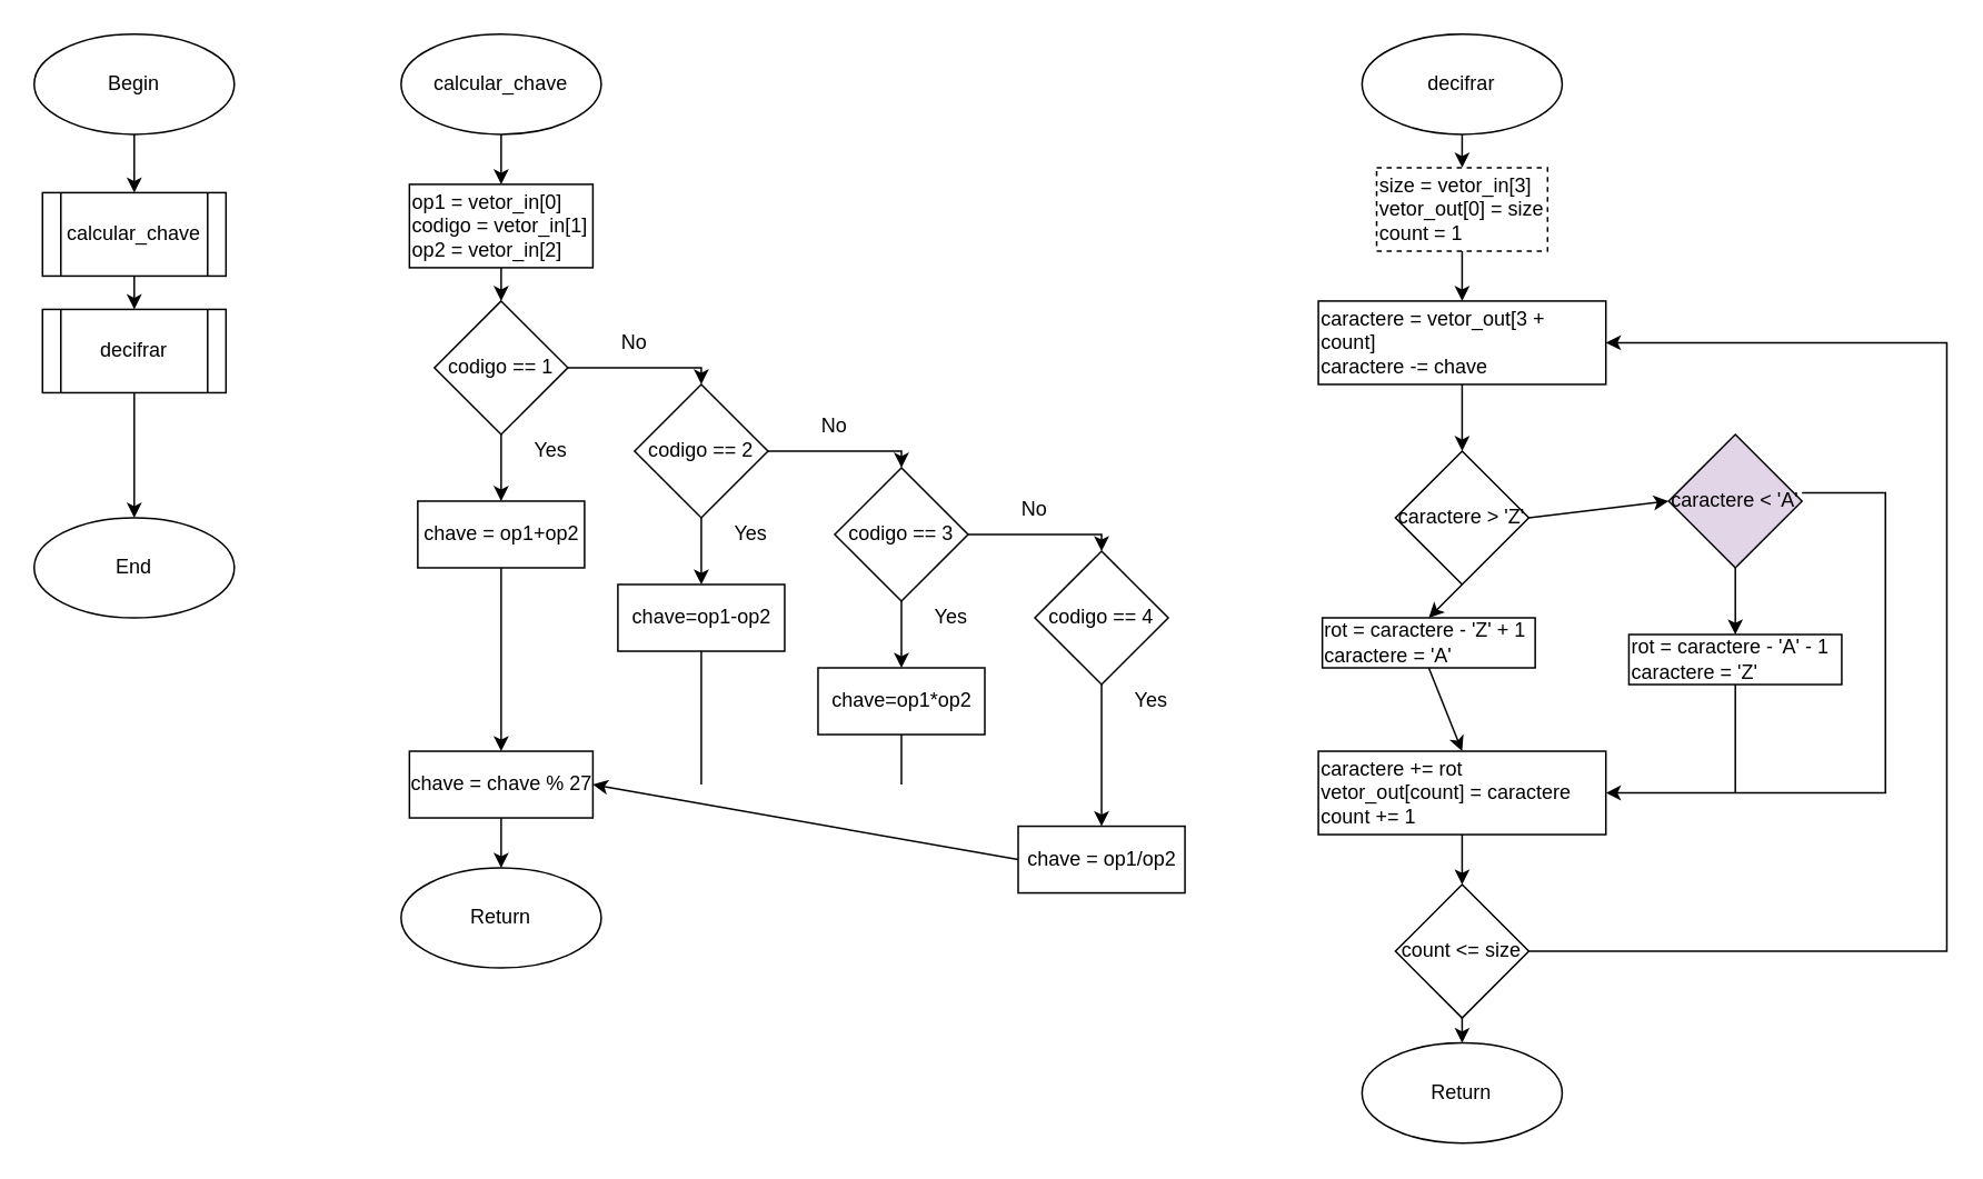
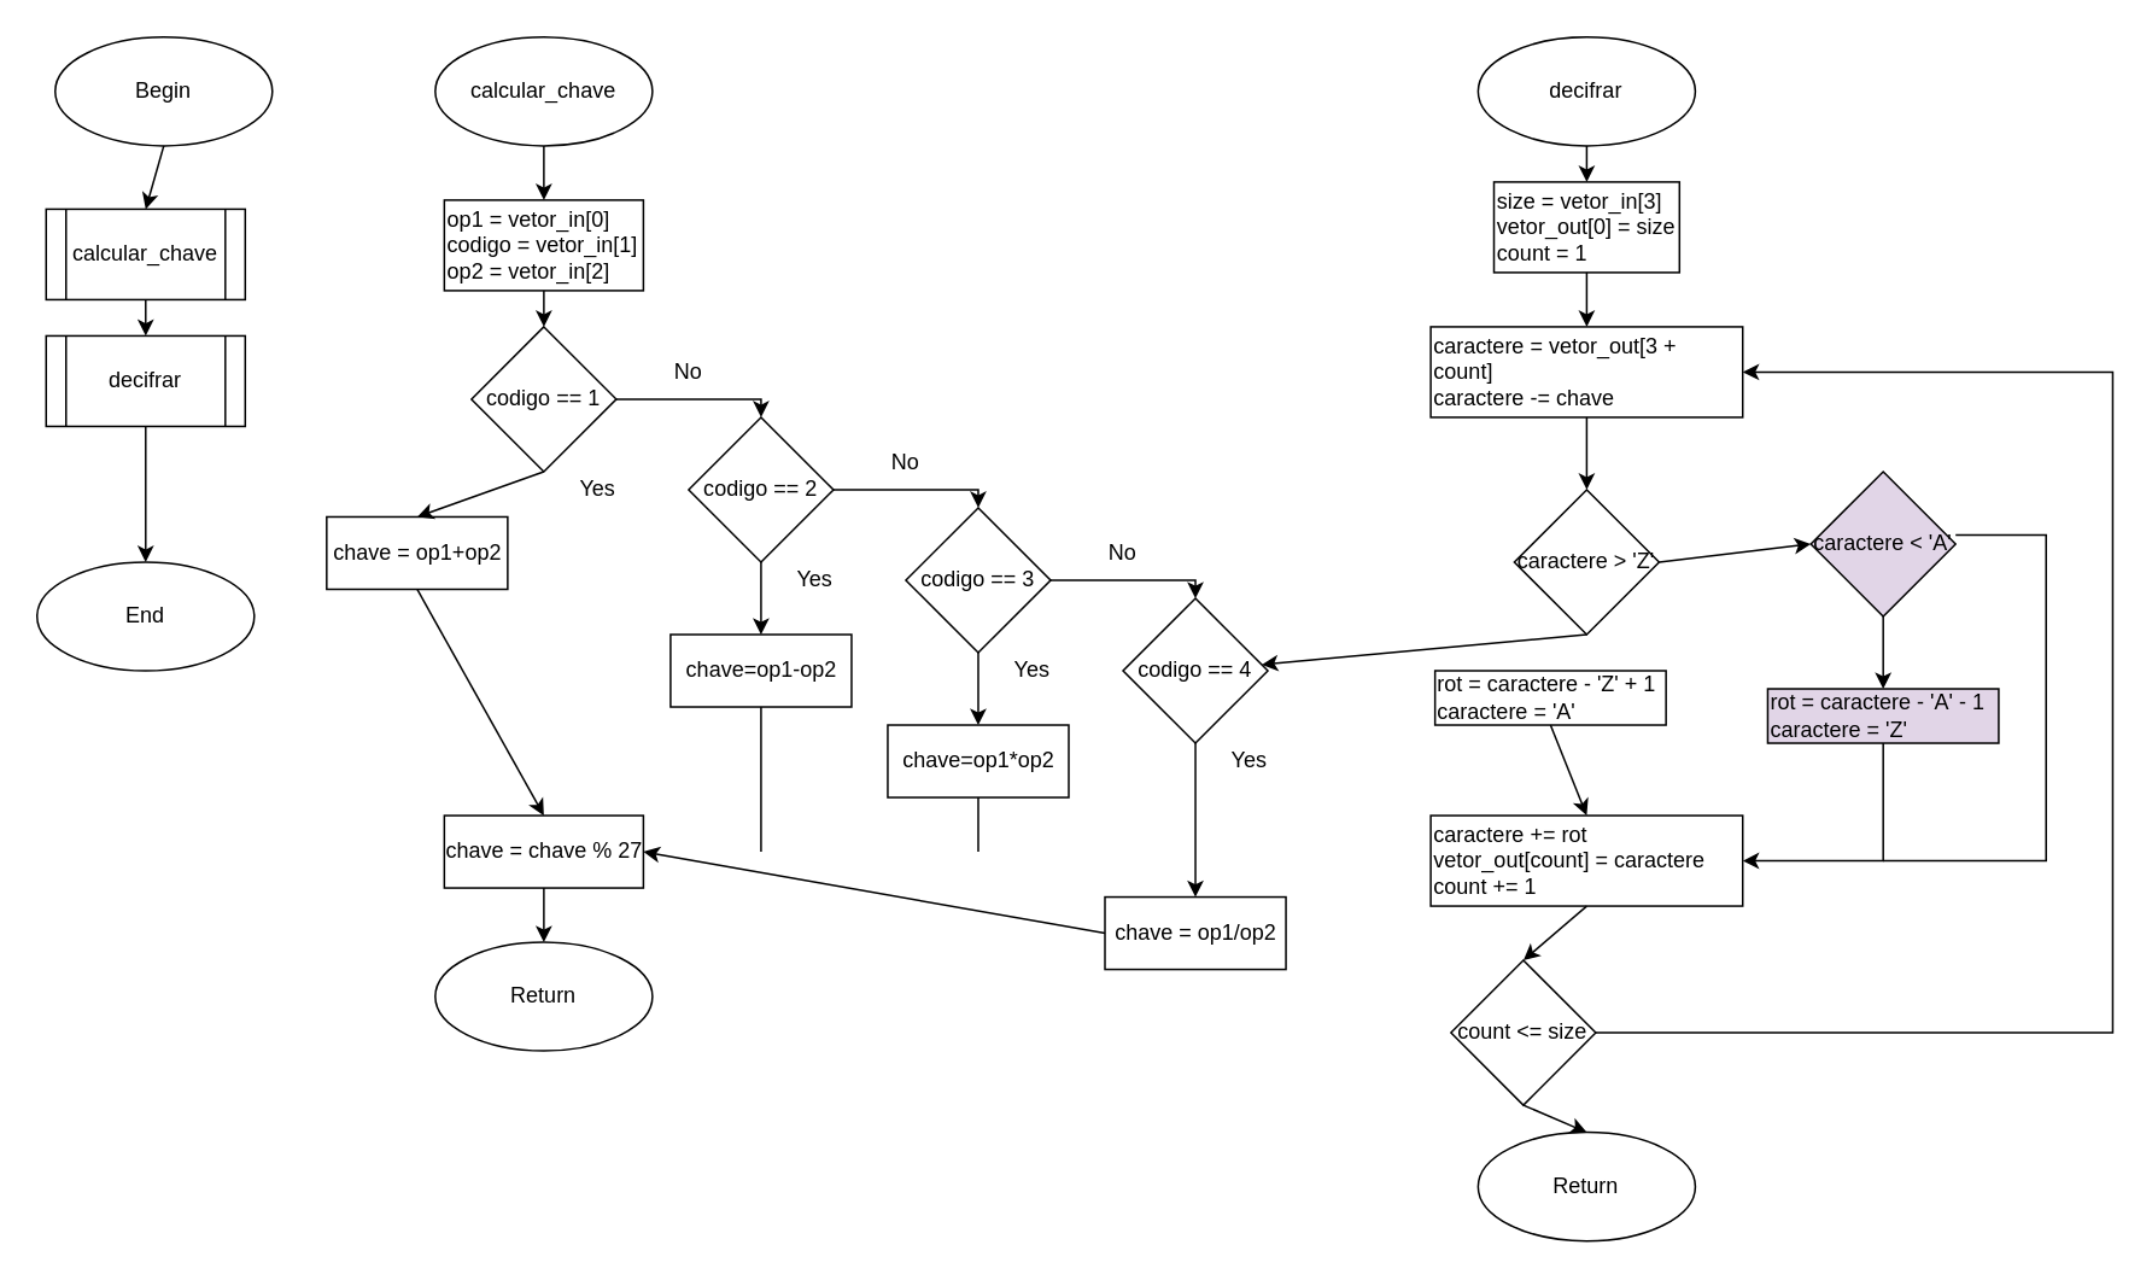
  <mxCell id="0" />
  <mxCell id="1" parent="0" />
- <mxCell id="2" value="Begin" style="ellipse;whiteSpace=wrap;html=1;" parent="1" vertex="1"><mxGeometry x="20" y="20" width="120" height="60" as="geometry" /></mxCell>
+ <mxCell id="2" value="Begin" style="ellipse;whiteSpace=wrap;html=1;" parent="1" vertex="1"><mxGeometry x="30" y="20" width="120" height="60" as="geometry" /></mxCell>
  <mxCell id="3" value="decifrar" style="shape=process;whiteSpace=wrap;html=1;backgroundOutline=1;" parent="1" vertex="1"><mxGeometry x="25" y="185" width="110" height="50" as="geometry" /></mxCell>
  <mxCell id="4" value="End" style="ellipse;whiteSpace=wrap;html=1;" parent="1" vertex="1"><mxGeometry x="20" y="310" width="120" height="60" as="geometry" /></mxCell>
  <mxCell id="5" value="" style="endArrow=classic;html=1;rounded=0;entryX=0.5;entryY=0;entryDx=0;entryDy=0;exitX=0.5;exitY=1;exitDx=0;exitDy=0;" parent="1" source="3" target="4" edge="1"><mxGeometry width="50" height="50" relative="1" as="geometry"><mxPoint x="240" y="190" as="sourcePoint" /><mxPoint x="290" y="140" as="targetPoint" /></mxGeometry></mxCell>
  <mxCell id="6" value="decifrar" style="ellipse;whiteSpace=wrap;html=1;" parent="1" vertex="1"><mxGeometry x="816.19" y="20" width="120" height="60" as="geometry" /></mxCell>
- <mxCell id="7" value="&lt;div&gt;size = vetor_in[3]&lt;/div&gt;&lt;div&gt;vetor_out[0] = size&lt;/div&gt;&lt;div&gt;count = 1&lt;/div&gt;" style="rounded=0;html=1;align=left;dashed=1;" parent="1" vertex="1"><mxGeometry x="824.94" y="100" width="102.5" height="50" as="geometry" /></mxCell>
+ <mxCell id="7" value="&lt;div&gt;size = vetor_in[3]&lt;/div&gt;&lt;div&gt;vetor_out[0] = size&lt;/div&gt;&lt;div&gt;count = 1&lt;/div&gt;" style="rounded=0;html=1;align=left;" parent="1" vertex="1"><mxGeometry x="824.94" y="100" width="102.5" height="50" as="geometry" /></mxCell>
  <mxCell id="8" value="&lt;div&gt;op1 = vetor_in[0]&lt;/div&gt;&lt;div&gt;codigo = vetor_in[1]&lt;/div&gt;&lt;div&gt;op2 = vetor_in[2]&lt;/div&gt;" style="rounded=0;whiteSpace=wrap;html=1;align=left;" parent="1" vertex="1"><mxGeometry x="245" y="110" width="110" height="50" as="geometry" /></mxCell>
  <mxCell id="9" value="&lt;div&gt;caractere = vetor_out[3 + count]&lt;/div&gt;&lt;div&gt;caractere -= chave&lt;/div&gt;" style="rounded=0;whiteSpace=wrap;html=1;align=left;" parent="1" vertex="1"><mxGeometry x="790" y="180" width="172.38" height="50" as="geometry" /></mxCell>
- <mxCell id="10" value="count &amp;lt;= size" style="rhombus;whiteSpace=wrap;html=1;" parent="1" vertex="1"><mxGeometry x="836.19" y="530" width="80" height="80" as="geometry" /></mxCell>
+ <mxCell id="10" value="count &amp;lt;= size" style="rhombus;whiteSpace=wrap;html=1;" parent="1" vertex="1"><mxGeometry x="801.19" y="530" width="80" height="80" as="geometry" /></mxCell>
  <mxCell id="11" value="" style="endArrow=classic;html=1;rounded=0;exitX=0.5;exitY=1;exitDx=0;exitDy=0;entryX=0.5;entryY=0;entryDx=0;entryDy=0;" parent="1" source="6" target="7" edge="1"><mxGeometry width="50" height="50" relative="1" as="geometry"><mxPoint x="776.19" y="230" as="sourcePoint" /><mxPoint x="826.19" y="180" as="targetPoint" /></mxGeometry></mxCell>
  <mxCell id="12" value="" style="endArrow=classic;html=1;rounded=0;exitX=0.5;exitY=1;exitDx=0;exitDy=0;entryX=0.5;entryY=0;entryDx=0;entryDy=0;" parent="1" source="7" target="9" edge="1"><mxGeometry width="50" height="50" relative="1" as="geometry"><mxPoint x="776.19" y="230" as="sourcePoint" /><mxPoint x="876.19" y="210" as="targetPoint" /></mxGeometry></mxCell>
  <mxCell id="13" value="&lt;div&gt;Return&lt;/div&gt;" style="ellipse;whiteSpace=wrap;html=1;" parent="1" vertex="1"><mxGeometry x="816.19" y="625" width="120" height="60" as="geometry" /></mxCell>
  <mxCell id="14" value="" style="endArrow=classic;html=1;rounded=0;exitX=0.5;exitY=1;exitDx=0;exitDy=0;entryX=0.5;entryY=0;entryDx=0;entryDy=0;" parent="1" source="10" target="13" edge="1"><mxGeometry width="50" height="50" relative="1" as="geometry"><mxPoint x="776.19" y="495" as="sourcePoint" /><mxPoint x="826.19" y="445" as="targetPoint" /></mxGeometry></mxCell>
  <mxCell id="15" value="calcular_chave" style="ellipse;whiteSpace=wrap;html=1;" parent="1" vertex="1"><mxGeometry x="240" y="20" width="120" height="60" as="geometry" /></mxCell>
  <mxCell id="16" value="codigo == 1" style="rhombus;whiteSpace=wrap;html=1;" parent="1" vertex="1"><mxGeometry x="260" y="180" width="80" height="80" as="geometry" /></mxCell>
  <mxCell id="17" value="codigo == 2" style="rhombus;whiteSpace=wrap;html=1;" parent="1" vertex="1"><mxGeometry x="380" y="230" width="80" height="80" as="geometry" /></mxCell>
  <mxCell id="18" value="codigo == 3" style="rhombus;whiteSpace=wrap;html=1;" parent="1" vertex="1"><mxGeometry x="500" y="280" width="80" height="80" as="geometry" /></mxCell>
  <mxCell id="19" value="codigo == 4" style="rhombus;whiteSpace=wrap;html=1;" parent="1" vertex="1"><mxGeometry x="620" y="330" width="80" height="80" as="geometry" /></mxCell>
  <mxCell id="20" value="" style="endArrow=classic;html=1;rounded=0;exitX=1;exitY=0.5;exitDx=0;exitDy=0;entryX=0.5;entryY=0;entryDx=0;entryDy=0;" parent="1" source="16" target="17" edge="1"><mxGeometry width="50" height="50" relative="1" as="geometry"><mxPoint x="460" y="480" as="sourcePoint" /><mxPoint x="510" y="430" as="targetPoint" /><Array as="points"><mxPoint x="420" y="220" /></Array></mxGeometry></mxCell>
  <mxCell id="21" value="" style="endArrow=classic;html=1;rounded=0;exitX=1;exitY=0.5;exitDx=0;exitDy=0;entryX=0.5;entryY=0;entryDx=0;entryDy=0;" parent="1" source="17" target="18" edge="1"><mxGeometry width="50" height="50" relative="1" as="geometry"><mxPoint x="460" y="480" as="sourcePoint" /><mxPoint x="510" y="430" as="targetPoint" /><Array as="points"><mxPoint x="540" y="270" /></Array></mxGeometry></mxCell>
  <mxCell id="22" value="" style="endArrow=classic;html=1;rounded=0;exitX=1;exitY=0.5;exitDx=0;exitDy=0;entryX=0.5;entryY=0;entryDx=0;entryDy=0;" parent="1" source="18" target="19" edge="1"><mxGeometry width="50" height="50" relative="1" as="geometry"><mxPoint x="460" y="480" as="sourcePoint" /><mxPoint x="510" y="430" as="targetPoint" /><Array as="points"><mxPoint x="660" y="320" /></Array></mxGeometry></mxCell>
- <mxCell id="23" value="chave = op1+op2" style="rounded=0;html=1;" parent="1" vertex="1"><mxGeometry x="250" y="300" width="100" height="40" as="geometry" /></mxCell>
+ <mxCell id="23" value="chave = op1+op2" style="rounded=0;html=1;" parent="1" vertex="1"><mxGeometry x="180" y="285" width="100" height="40" as="geometry" /></mxCell>
  <mxCell id="24" value="" style="endArrow=classic;html=1;rounded=0;exitX=0.5;exitY=1;exitDx=0;exitDy=0;entryX=0.5;entryY=0;entryDx=0;entryDy=0;" parent="1" source="16" target="23" edge="1"><mxGeometry width="50" height="50" relative="1" as="geometry"><mxPoint x="460" y="420" as="sourcePoint" /><mxPoint x="510" y="370" as="targetPoint" /></mxGeometry></mxCell>
  <mxCell id="25" value="" style="endArrow=classic;html=1;rounded=0;exitX=0.5;exitY=1;exitDx=0;exitDy=0;entryX=0.5;entryY=0;entryDx=0;entryDy=0;" parent="1" source="17" target="28" edge="1"><mxGeometry width="50" height="50" relative="1" as="geometry"><mxPoint x="460" y="420" as="sourcePoint" /><mxPoint x="420" y="350" as="targetPoint" /></mxGeometry></mxCell>
  <mxCell id="26" value="" style="endArrow=classic;html=1;rounded=0;exitX=0.5;exitY=1;exitDx=0;exitDy=0;entryX=0.5;entryY=0;entryDx=0;entryDy=0;" parent="1" source="18" target="29" edge="1"><mxGeometry width="50" height="50" relative="1" as="geometry"><mxPoint x="460" y="420" as="sourcePoint" /><mxPoint x="540" y="400" as="targetPoint" /></mxGeometry></mxCell>
  <mxCell id="27" value="" style="endArrow=classic;html=1;rounded=0;exitX=0.5;exitY=1;exitDx=0;exitDy=0;entryX=0.5;entryY=0;entryDx=0;entryDy=0;" parent="1" source="19" target="30" edge="1"><mxGeometry width="50" height="50" relative="1" as="geometry"><mxPoint x="460" y="420" as="sourcePoint" /><mxPoint x="680" y="440" as="targetPoint" /></mxGeometry></mxCell>
  <mxCell id="28" value="chave=op1-op2" style="rounded=0;html=1;" parent="1" vertex="1"><mxGeometry x="370" y="350" width="100" height="40" as="geometry" /></mxCell>
  <mxCell id="29" value="chave=op1*op2" style="rounded=0;html=1;" parent="1" vertex="1"><mxGeometry x="490" y="400" width="100" height="40" as="geometry" /></mxCell>
  <mxCell id="30" value="chave = op1/op2" style="rounded=0;html=1;" parent="1" vertex="1"><mxGeometry x="610" y="495" width="100" height="40" as="geometry" /></mxCell>
  <mxCell id="31" value="Yes" style="text;html=1;align=center;verticalAlign=middle;whiteSpace=wrap;rounded=0;" parent="1" vertex="1"><mxGeometry x="300" y="255" width="60" height="30" as="geometry" /></mxCell>
  <mxCell id="32" value="Yes" style="text;html=1;align=center;verticalAlign=middle;whiteSpace=wrap;rounded=0;" parent="1" vertex="1"><mxGeometry x="420" y="305" width="60" height="30" as="geometry" /></mxCell>
  <mxCell id="33" value="Yes" style="text;html=1;align=center;verticalAlign=middle;whiteSpace=wrap;rounded=0;" parent="1" vertex="1"><mxGeometry x="540" y="355" width="60" height="30" as="geometry" /></mxCell>
  <mxCell id="34" value="Yes" style="text;html=1;align=center;verticalAlign=middle;whiteSpace=wrap;rounded=0;" parent="1" vertex="1"><mxGeometry x="660" y="405" width="60" height="30" as="geometry" /></mxCell>
  <mxCell id="35" value="&lt;div&gt;No&lt;/div&gt;" style="text;html=1;align=center;verticalAlign=middle;whiteSpace=wrap;rounded=0;" parent="1" vertex="1"><mxGeometry x="350" y="190" width="60" height="30" as="geometry" /></mxCell>
  <mxCell id="36" value="&lt;div&gt;No&lt;/div&gt;" style="text;html=1;align=center;verticalAlign=middle;whiteSpace=wrap;rounded=0;" parent="1" vertex="1"><mxGeometry x="470" y="240" width="60" height="30" as="geometry" /></mxCell>
  <mxCell id="37" value="&lt;div&gt;No&lt;/div&gt;" style="text;html=1;align=center;verticalAlign=middle;whiteSpace=wrap;rounded=0;" parent="1" vertex="1"><mxGeometry x="590" y="290" width="60" height="30" as="geometry" /></mxCell>
  <mxCell id="38" value="" style="endArrow=classic;html=1;rounded=0;exitX=0;exitY=0.5;exitDx=0;exitDy=0;entryX=1;entryY=0.5;entryDx=0;entryDy=0;" parent="1" source="30" target="47" edge="1"><mxGeometry width="50" height="50" relative="1" as="geometry"><mxPoint x="460" y="420" as="sourcePoint" /><mxPoint x="360" y="470" as="targetPoint" /></mxGeometry></mxCell>
  <mxCell id="39" value="" style="endArrow=classic;html=1;rounded=0;exitX=0.5;exitY=1;exitDx=0;exitDy=0;entryX=0.5;entryY=0;entryDx=0;entryDy=0;" parent="1" source="23" target="47" edge="1"><mxGeometry width="50" height="50" relative="1" as="geometry"><mxPoint x="460" y="420" as="sourcePoint" /><mxPoint x="300" y="440" as="targetPoint" /></mxGeometry></mxCell>
  <mxCell id="40" value="" style="endArrow=none;html=1;rounded=0;exitX=0.5;exitY=1;exitDx=0;exitDy=0;" parent="1" source="28" edge="1"><mxGeometry width="50" height="50" relative="1" as="geometry"><mxPoint x="460" y="420" as="sourcePoint" /><mxPoint x="420" y="470" as="targetPoint" /></mxGeometry></mxCell>
  <mxCell id="41" value="" style="endArrow=none;html=1;rounded=0;exitX=0.5;exitY=1;exitDx=0;exitDy=0;" parent="1" source="29" edge="1"><mxGeometry width="50" height="50" relative="1" as="geometry"><mxPoint x="460" y="420" as="sourcePoint" /><mxPoint x="540" y="470" as="targetPoint" /></mxGeometry></mxCell>
  <mxCell id="42" value="calcular_chave" style="shape=process;whiteSpace=wrap;html=1;backgroundOutline=1;" parent="1" vertex="1"><mxGeometry x="25" y="115" width="110" height="50" as="geometry" /></mxCell>
  <mxCell id="43" value="" style="endArrow=classic;html=1;rounded=0;exitX=0.5;exitY=1;exitDx=0;exitDy=0;entryX=0.5;entryY=0;entryDx=0;entryDy=0;" parent="1" source="42" target="3" edge="1"><mxGeometry width="50" height="50" relative="1" as="geometry"><mxPoint x="480" y="225" as="sourcePoint" /><mxPoint x="530" y="175" as="targetPoint" /></mxGeometry></mxCell>
  <mxCell id="44" value="" style="endArrow=classic;html=1;rounded=0;exitX=0.5;exitY=1;exitDx=0;exitDy=0;entryX=0.5;entryY=0;entryDx=0;entryDy=0;" parent="1" source="8" target="16" edge="1"><mxGeometry width="50" height="50" relative="1" as="geometry"><mxPoint x="430" y="290" as="sourcePoint" /><mxPoint x="480" y="240" as="targetPoint" /></mxGeometry></mxCell>
  <mxCell id="45" value="" style="endArrow=classic;html=1;rounded=0;exitX=0.5;exitY=1;exitDx=0;exitDy=0;entryX=0.5;entryY=0;entryDx=0;entryDy=0;" parent="1" source="15" target="8" edge="1"><mxGeometry width="50" height="50" relative="1" as="geometry"><mxPoint x="430" y="290" as="sourcePoint" /><mxPoint x="480" y="240" as="targetPoint" /></mxGeometry></mxCell>
  <mxCell id="46" value="" style="endArrow=classic;html=1;rounded=0;exitX=0.5;exitY=1;exitDx=0;exitDy=0;entryX=0.5;entryY=0;entryDx=0;entryDy=0;" parent="1" source="2" target="42" edge="1"><mxGeometry width="50" height="50" relative="1" as="geometry"><mxPoint x="430" y="290" as="sourcePoint" /><mxPoint x="480" y="240" as="targetPoint" /></mxGeometry></mxCell>
  <mxCell id="47" value="chave = chave % 27" style="rounded=0;html=1;" parent="1" vertex="1"><mxGeometry x="245" y="450" width="110" height="40" as="geometry" /></mxCell>
  <mxCell id="48" value="&lt;div&gt;Return&lt;/div&gt;" style="ellipse;whiteSpace=wrap;html=1;" parent="1" vertex="1"><mxGeometry x="240" y="520" width="120" height="60" as="geometry" /></mxCell>
  <mxCell id="49" value="" style="endArrow=classic;html=1;rounded=0;exitX=0.5;exitY=1;exitDx=0;exitDy=0;entryX=0.5;entryY=0;entryDx=0;entryDy=0;" parent="1" source="47" target="48" edge="1"><mxGeometry width="50" height="50" relative="1" as="geometry"><mxPoint x="590" y="400" as="sourcePoint" /><mxPoint x="640" y="350" as="targetPoint" /></mxGeometry></mxCell>
  <mxCell id="50" value="caractere &amp;gt; 'Z'" style="rhombus;whiteSpace=wrap;html=1;" parent="1" vertex="1"><mxGeometry x="836.19" y="270" width="80" height="80" as="geometry" /></mxCell>
  <mxCell id="51" value="caractere &amp;lt; 'A'" style="rhombus;whiteSpace=wrap;html=1;direction=south;fillColor=#e1d5e7;" parent="1" vertex="1"><mxGeometry x="1000" y="260" width="80" height="80" as="geometry" /></mxCell>
  <mxCell id="52" value="" style="endArrow=classic;html=1;rounded=0;exitX=0.5;exitY=1;exitDx=0;exitDy=0;entryX=0.5;entryY=0;entryDx=0;entryDy=0;" parent="1" source="9" target="50" edge="1"><mxGeometry width="50" height="50" relative="1" as="geometry"><mxPoint x="590" y="350" as="sourcePoint" /><mxPoint x="640" y="300" as="targetPoint" /></mxGeometry></mxCell>
  <mxCell id="53" value="&lt;div&gt;rot = caractere - 'Z' + 1&lt;/div&gt;&lt;div&gt;caractere = 'A'&lt;/div&gt;" style="rounded=0;whiteSpace=wrap;html=1;align=left;" parent="1" vertex="1"><mxGeometry x="792.38" y="370" width="127.62" height="30" as="geometry" /></mxCell>
- <mxCell id="54" value="&lt;div&gt;rot = caractere - 'A' - 1&lt;/div&gt;caractere = 'Z'" style="rounded=0;whiteSpace=wrap;html=1;align=left;" parent="1" vertex="1"><mxGeometry x="976.19" y="380" width="127.62" height="30" as="geometry" /></mxCell>
+ <mxCell id="54" value="&lt;div&gt;rot = caractere - 'A' - 1&lt;/div&gt;caractere = 'Z'" style="rounded=0;whiteSpace=wrap;html=1;align=left;fillColor=#e1d5e7;" parent="1" vertex="1"><mxGeometry x="976.19" y="380" width="127.62" height="30" as="geometry" /></mxCell>
  <mxCell id="55" value="" style="endArrow=classic;html=1;rounded=0;entryX=0.5;entryY=1;entryDx=0;entryDy=0;exitX=1;exitY=0.5;exitDx=0;exitDy=0;" parent="1" source="50" target="51" edge="1"><mxGeometry width="50" height="50" relative="1" as="geometry"><mxPoint x="920" y="300" as="sourcePoint" /><mxPoint x="640" y="300" as="targetPoint" /></mxGeometry></mxCell>
- <mxCell id="56" value="" style="endArrow=classic;html=1;rounded=0;exitX=0.5;exitY=1;exitDx=0;exitDy=0;entryX=0.5;entryY=0;entryDx=0;entryDy=0;" parent="1" source="50" target="53" edge="1"><mxGeometry width="50" height="50" relative="1" as="geometry"><mxPoint x="590" y="350" as="sourcePoint" /><mxPoint x="640" y="300" as="targetPoint" /></mxGeometry></mxCell>
+ <mxCell id="56" value="" style="endArrow=classic;html=1;rounded=0;exitX=0.5;exitY=1;exitDx=0;exitDy=0;" parent="1" source="50" target="19" edge="1"><mxGeometry width="50" height="50" relative="1" as="geometry"><mxPoint x="590" y="350" as="sourcePoint" /><mxPoint x="640" y="300" as="targetPoint" /></mxGeometry></mxCell>
  <mxCell id="57" value="" style="endArrow=classic;html=1;rounded=0;exitX=1;exitY=0.5;exitDx=0;exitDy=0;entryX=0.5;entryY=0;entryDx=0;entryDy=0;" parent="1" source="51" target="54" edge="1"><mxGeometry width="50" height="50" relative="1" as="geometry"><mxPoint x="590" y="350" as="sourcePoint" /><mxPoint x="640" y="300" as="targetPoint" /></mxGeometry></mxCell>
  <mxCell id="58" value="&lt;div&gt;caractere += rot&lt;/div&gt;&lt;div&gt;vetor_out[count] = caractere&lt;/div&gt;&lt;div&gt;count += 1&lt;/div&gt;" style="rounded=0;whiteSpace=wrap;html=1;align=left;" parent="1" vertex="1"><mxGeometry x="790" y="450" width="172.38" height="50" as="geometry" /></mxCell>
  <mxCell id="59" value="" style="endArrow=classic;html=1;rounded=0;exitX=0.5;exitY=1;exitDx=0;exitDy=0;entryX=0.5;entryY=0;entryDx=0;entryDy=0;" parent="1" source="53" target="58" edge="1"><mxGeometry width="50" height="50" relative="1" as="geometry"><mxPoint x="590" y="400" as="sourcePoint" /><mxPoint x="640" y="350" as="targetPoint" /></mxGeometry></mxCell>
  <mxCell id="60" value="" style="endArrow=classic;html=1;rounded=0;exitX=0.5;exitY=1;exitDx=0;exitDy=0;entryX=1;entryY=0.5;entryDx=0;entryDy=0;" parent="1" source="54" target="58" edge="1"><mxGeometry width="50" height="50" relative="1" as="geometry"><mxPoint x="590" y="400" as="sourcePoint" /><mxPoint x="640" y="350" as="targetPoint" /><Array as="points"><mxPoint x="1040" y="475" /></Array></mxGeometry></mxCell>
  <mxCell id="61" value="" style="endArrow=classic;html=1;rounded=0;exitX=0.5;exitY=1;exitDx=0;exitDy=0;entryX=0.5;entryY=0;entryDx=0;entryDy=0;" parent="1" source="58" target="10" edge="1"><mxGeometry width="50" height="50" relative="1" as="geometry"><mxPoint x="590" y="440" as="sourcePoint" /><mxPoint x="640" y="390" as="targetPoint" /></mxGeometry></mxCell>
  <mxCell id="62" value="" style="endArrow=classic;html=1;rounded=0;entryX=1;entryY=0.5;entryDx=0;entryDy=0;exitX=1;exitY=0.5;exitDx=0;exitDy=0;" parent="1" source="10" target="9" edge="1"><mxGeometry width="50" height="50" relative="1" as="geometry"><mxPoint x="950" y="570" as="sourcePoint" /><mxPoint x="1009.19" y="205" as="targetPoint" /><Array as="points"><mxPoint x="1166.81" y="570" /><mxPoint x="1166.81" y="205" /></Array></mxGeometry></mxCell>
  <mxCell id="63" value="" style="endArrow=none;html=1;rounded=0;entryX=0.5;entryY=0;entryDx=0;entryDy=0;" parent="1" edge="1"><mxGeometry width="50" height="50" relative="1" as="geometry"><mxPoint x="1040" y="475" as="sourcePoint" /><mxPoint x="1080" y="295" as="targetPoint" /><Array as="points"><mxPoint x="1130" y="475" /><mxPoint x="1130" y="295" /></Array></mxGeometry></mxCell>
